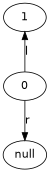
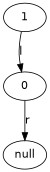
  digraph {
    fontname="DejaVu Sans"
    node [fontname="DejaVu Sans"]
    edge [fontname="DejaVu Sans"]
    1
    0
    n3 [label=null]
-   0 -> 1 [label=l]
+   1 -> 0 [label=l]
    0 -> n3 [label=r]
  }
